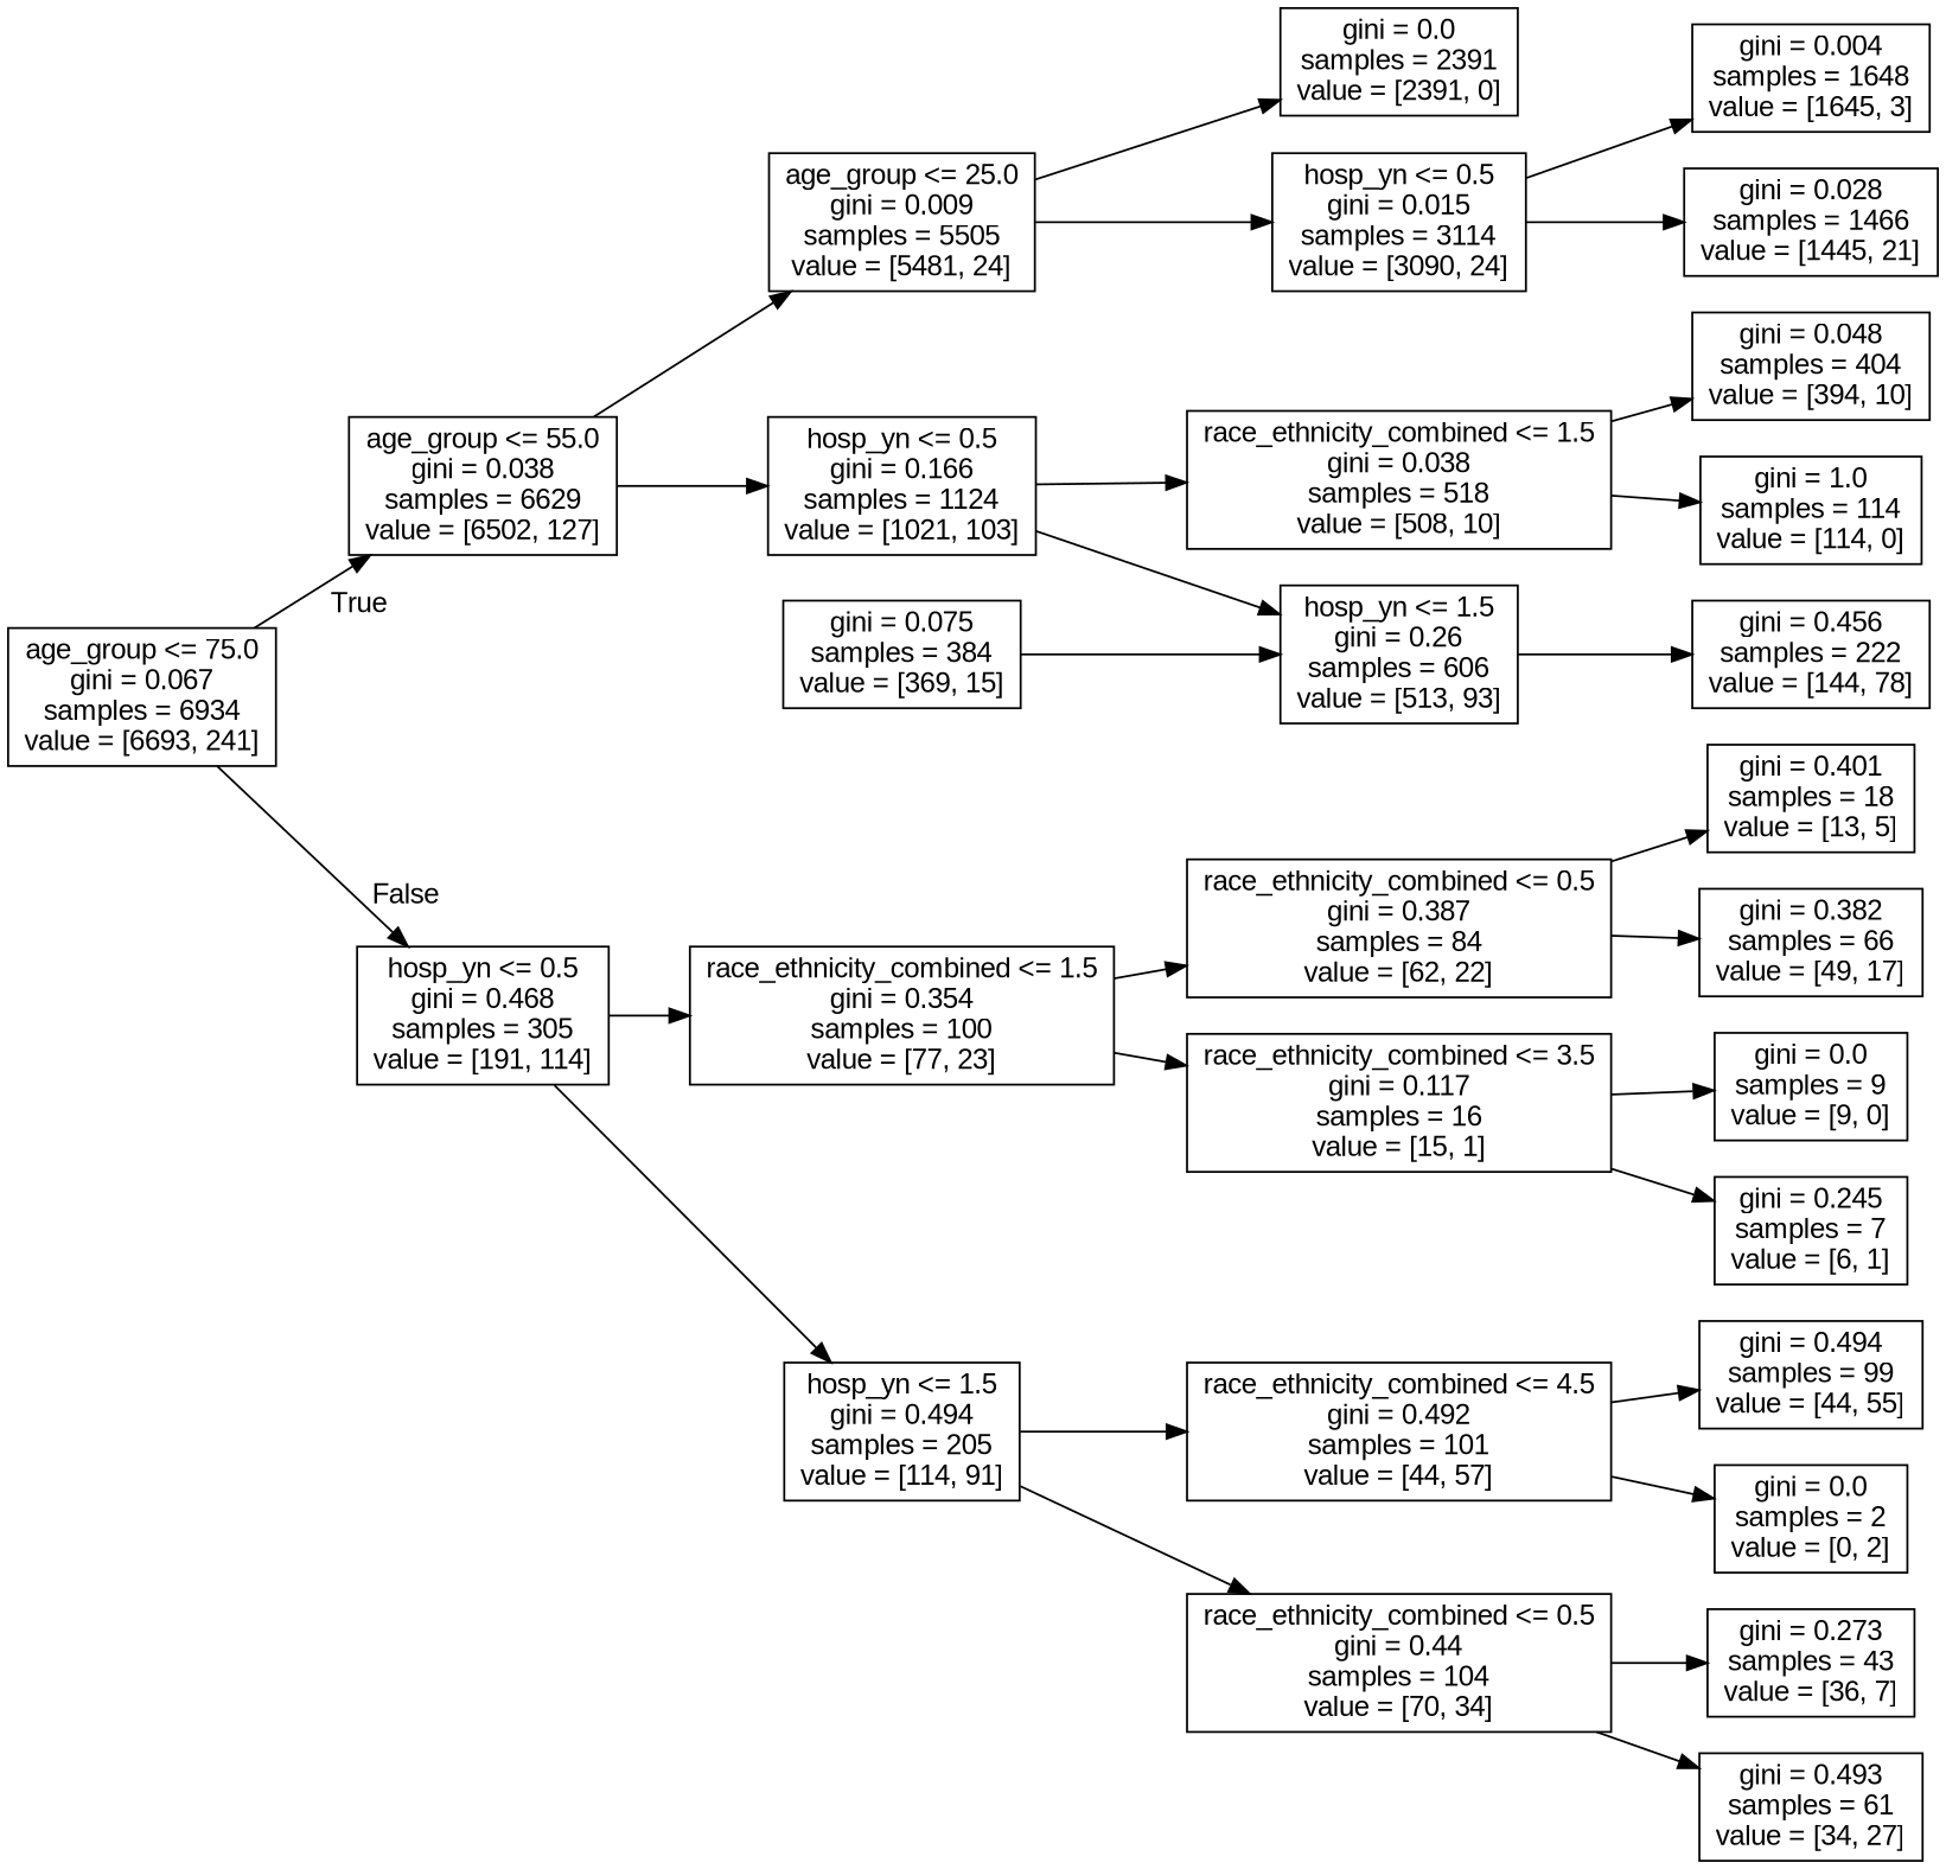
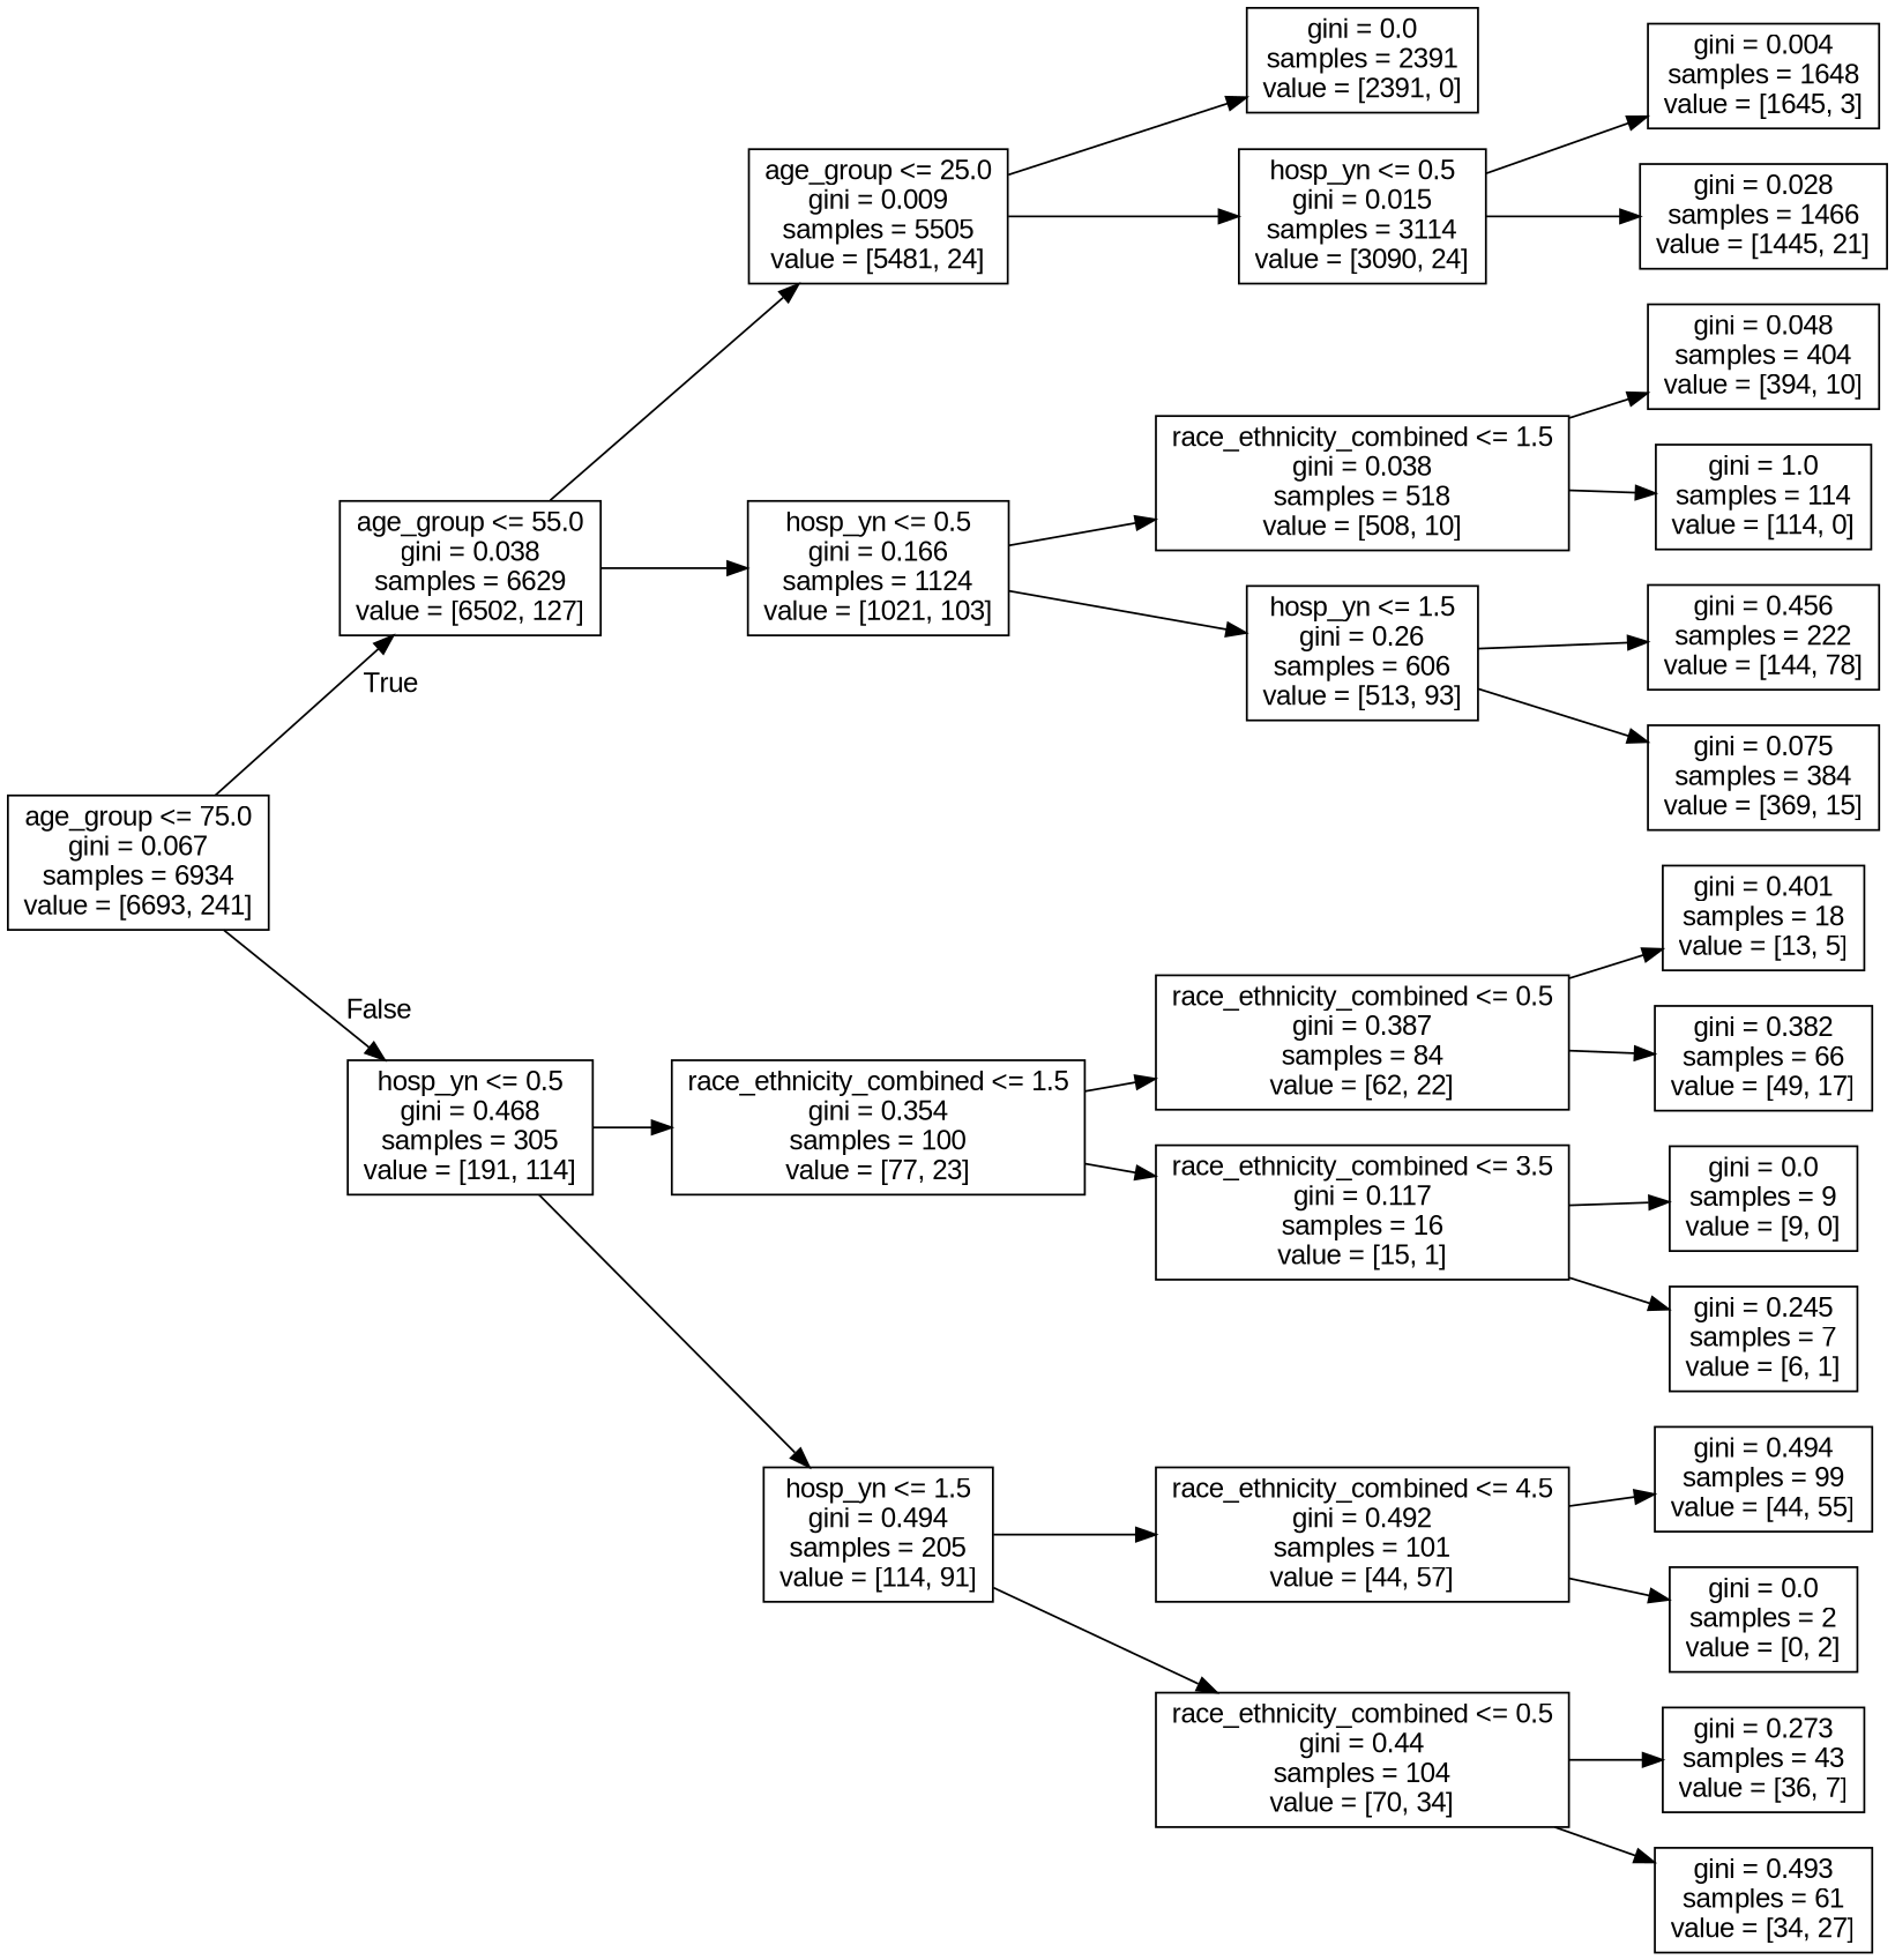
  digraph {
    fontname="Liberation Sans"
    rankdir=LR
    node [fontname="Liberation Sans" shape=box]
    edge [fontname="Liberation Sans"]
    n1 [label="age_group <= 75.0\ngini = 0.067\nsamples = 6934\nvalue = [6693, 241]"]
    n2 [label="age_group <= 55.0\ngini = 0.038\nsamples = 6629\nvalue = [6502, 127]"]
    n3 [label="hosp_yn <= 0.5\ngini = 0.468\nsamples = 305\nvalue = [191, 114]"]
    n4 [label="age_group <= 25.0\ngini = 0.009\nsamples = 5505\nvalue = [5481, 24]"]
    n5 [label="hosp_yn <= 0.5\ngini = 0.166\nsamples = 1124\nvalue = [1021, 103]"]
    n6 [label="race_ethnicity_combined <= 1.5\ngini = 0.354\nsamples = 100\nvalue = [77, 23]"]
    n7 [label="hosp_yn <= 1.5\ngini = 0.494\nsamples = 205\nvalue = [114, 91]"]
    n8 [label="gini = 0.0\nsamples = 2391\nvalue = [2391, 0]"]
    n9 [label="hosp_yn <= 0.5\ngini = 0.015\nsamples = 3114\nvalue = [3090, 24]"]
    n10 [label="race_ethnicity_combined <= 1.5\ngini = 0.038\nsamples = 518\nvalue = [508, 10]"]
    n11 [label="hosp_yn <= 1.5\ngini = 0.26\nsamples = 606\nvalue = [513, 93]"]
    n12 [label="gini = 0.004\nsamples = 1648\nvalue = [1645, 3]"]
    n13 [label="gini = 0.028\nsamples = 1466\nvalue = [1445, 21]"]
    n14 [label="gini = 0.048\nsamples = 404\nvalue = [394, 10]"]
    n15 [label="gini = 1.0\nsamples = 114\nvalue = [114, 0]"]
    n16 [label="gini = 0.456\nsamples = 222\nvalue = [144, 78]"]
    n17 [label="gini = 0.075\nsamples = 384\nvalue = [369, 15]"]
    n18 [label="race_ethnicity_combined <= 0.5\ngini = 0.387\nsamples = 84\nvalue = [62, 22]"]
    n19 [label="race_ethnicity_combined <= 3.5\ngini = 0.117\nsamples = 16\nvalue = [15, 1]"]
    n20 [label="race_ethnicity_combined <= 4.5\ngini = 0.492\nsamples = 101\nvalue = [44, 57]"]
    n21 [label="race_ethnicity_combined <= 0.5\ngini = 0.44\nsamples = 104\nvalue = [70, 34]"]
    n22 [label="gini = 0.401\nsamples = 18\nvalue = [13, 5]"]
    n23 [label="gini = 0.382\nsamples = 66\nvalue = [49, 17]"]
    n24 [label="gini = 0.0\nsamples = 9\nvalue = [9, 0]"]
    n25 [label="gini = 0.245\nsamples = 7\nvalue = [6, 1]"]
    n26 [label="gini = 0.494\nsamples = 99\nvalue = [44, 55]"]
    n27 [label="gini = 0.0\nsamples = 2\nvalue = [0, 2]"]
    n28 [label="gini = 0.273\nsamples = 43\nvalue = [36, 7]"]
    n29 [label="gini = 0.493\nsamples = 61\nvalue = [34, 27]"]
    n1 -> n2 [headlabel=True labelangle=45 labeldistance=2.5]
    n1 -> n3 [headlabel=False labelangle=-45 labeldistance=2.5]
    n2 -> n4
    n2 -> n5
    n3 -> n6
    n3 -> n7
    n4 -> n8
    n4 -> n9
    n5 -> n10
    n5 -> n11
    n6 -> n18
    n6 -> n19
    n7 -> n20
    n7 -> n21
    n9 -> n12
    n9 -> n13
    n10 -> n14
    n10 -> n15
    n11 -> n16
-   n17 -> n11
+   n11 -> n17
    n18 -> n22
    n18 -> n23
    n19 -> n24
    n19 -> n25
    n20 -> n26
    n20 -> n27
    n21 -> n28
    n21 -> n29
  }
